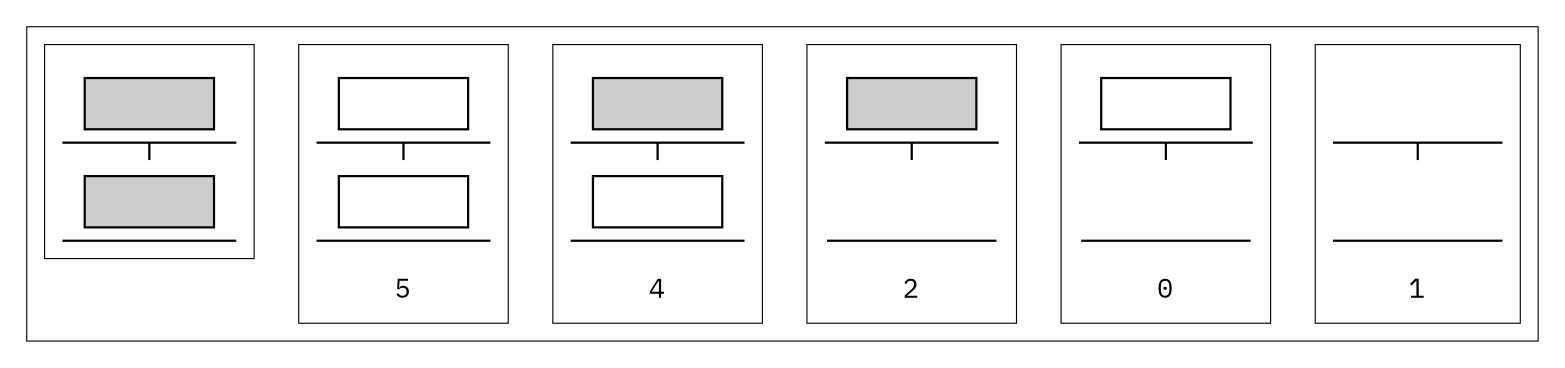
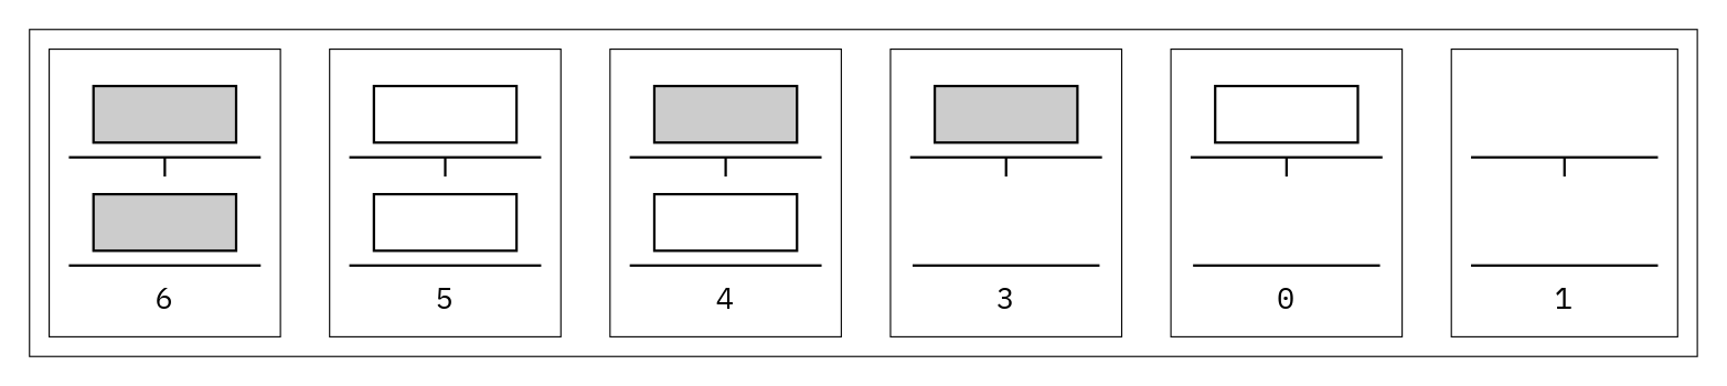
  digraph {
    compound=true
    fontname="IBM Plex Mono"
    nodesep=0.5
    rankdir=TB
    ranksep=0.0
    splines=false
    node [fillcolor=white fontname="IBM Plex Mono" penwidth=1 shape=underline style=filled]
    edge [fontname="IBM Plex Mono" style=solid]
    n1 [label=<     <table border="0" cellborder="0" cellpadding="3" bgcolor="white">     <tr>       <td align="center" bgcolor="white"><font color="white">123456</font></td>     </tr>     </table>>]
    n2 [label=<     <table border="0" cellborder="0" cellpadding="3" bgcolor="white">     <tr>       <td align="center" bgcolor="white"><font color="white">123456</font></td>     </tr>     </table>>]
    n3 [fontsize=12 height=0 label=1 shape=plain width=1.0]
    n4 [label=<     <table border="0" cellborder="0" cellpadding="3" bgcolor="white">     <tr>       <td align="center" bgcolor="white"><font color="white">123456</font></td>     </tr>     </table>>]
    n5 [fontsize=12 height=0 label=0 shape=plain width=1.0]
    n6 [label=<     <table border="0" cellborder="1" cellpadding="3" bgcolor="white">     <tr>       <td align="center" bgcolor="white"><font color="white">123456</font></td>     </tr>     </table>>]
    n7 [label=<     <table border="0" cellborder="0" cellpadding="3" bgcolor="white">     <tr>       <td align="center" bgcolor="white"><font color="white">123456</font></td>     </tr>     </table>>]
-   n8 [fontsize=12 height=0 label=2 shape=plain width=1.0]
+   n8 [fontsize=12 height=0 label=3 shape=plain width=1.0]
    n9 [label=<     <table border="0" cellborder="1" cellpadding="3" bgcolor="white">     <tr>       <td align="center" bgcolor="gray80"><font color="gray80">123456</font></td>     </tr>     </table>>]
    n10 [label=<     <table border="0" cellborder="1" cellpadding="3" bgcolor="white">     <tr>       <td align="center" bgcolor="gray80"><font color="gray80">123456</font></td>     </tr>     </table>>]
    n11 [label=<     <table border="0" cellborder="1" cellpadding="3" bgcolor="white">     <tr>       <td align="center" bgcolor="white"><font color="white">123456</font></td>     </tr>     </table>>]
    n12 [fontsize=12 height=0 label=4 shape=plain width=1.0]
    n13 [label=<     <table border="0" cellborder="1" cellpadding="3" bgcolor="white">     <tr>       <td align="center" bgcolor="white"><font color="white">123456</font></td>     </tr>     </table>>]
    n14 [label=<     <table border="0" cellborder="1" cellpadding="3" bgcolor="white">     <tr>       <td align="center" bgcolor="white"><font color="white">123456</font></td>     </tr>     </table>>]
    n15 [fontsize=12 height=0 label=5 shape=plain width=1.0]
    n16 [label=<     <table border="0" cellborder="1" cellpadding="3" bgcolor="white">     <tr>       <td align="center" bgcolor="gray80"><font color="gray80">123456</font></td>     </tr>     </table>>]
    n17 [label=<     <table border="0" cellborder="1" cellpadding="3" bgcolor="white">     <tr>       <td align="center" bgcolor="gray80"><font color="gray80">123456</font></td>     </tr>     </table>>]
+   n18 [fontsize=12 height=0 label=6 shape=plain width=1.0]
    subgraph cluster_1 {
      penwidth=0.5
      peripheries=1
      subgraph sub_2 {
        penwidth=0.5
        peripheries=1
        subgraph cluster_3 {
          penwidth=0.5
          peripheries=1
          n1
          n2
          n3
        }
        subgraph cluster_4 {
          penwidth=0.5
          peripheries=1
          n4
          n5
          n6
        }
        subgraph cluster_5 {
          penwidth=0.5
          peripheries=1
          n7
          n8
          n9
        }
        subgraph cluster_6 {
          penwidth=0.5
          peripheries=1
          n10
          n11
          n12
        }
        subgraph cluster_7 {
          penwidth=0.5
          peripheries=1
          n13
          n14
          n15
        }
        subgraph cluster_8 {
          penwidth=0.5
          peripheries=1
          n16
          n17
+         n18
        }
      }
    }
    n1 -> n2 [arrowhead=none]
    n2 -> n3 [style=invis]
    n4 -> n5 [style=invis]
    n6 -> n4 [arrowhead=none]
    n7 -> n8 [style=invis]
    n9 -> n7 [arrowhead=none]
    n10 -> n11 [arrowhead=none]
    n11 -> n12 [style=invis]
    n13 -> n14 [arrowhead=none]
    n14 -> n15 [style=invis]
    n16 -> n17 [arrowhead=none]
+   n17 -> n18 [style=invis]
  }
